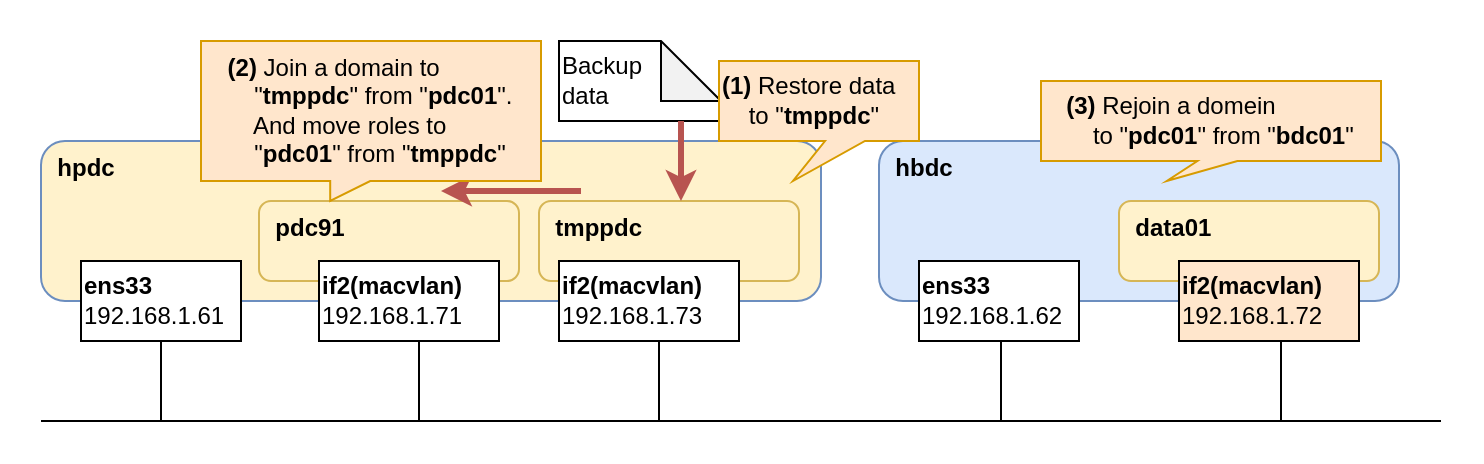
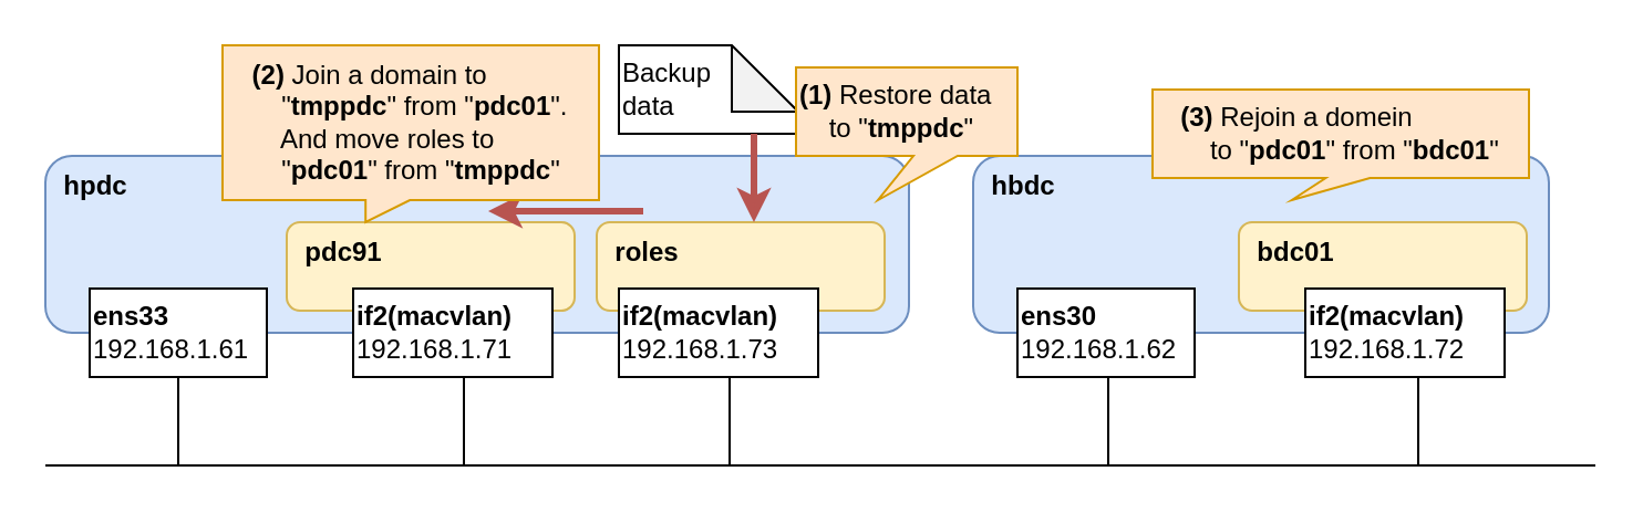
  <mxCell id="0" />
  <mxCell id="1" parent="0" />
- <mxCell id="2" value="&amp;nbsp; &lt;b&gt;hpdc&lt;/b&gt;" style="rounded=1;whiteSpace=wrap;html=1;fillColor=#fff2cc;strokeColor=#6c8ebf;align=left;verticalAlign=top;" parent="1" vertex="1"><mxGeometry x="20" y="70" width="390" height="80" as="geometry" /></mxCell>
+ <mxCell id="2" value="&amp;nbsp; &lt;b&gt;hpdc&lt;/b&gt;" style="rounded=1;whiteSpace=wrap;html=1;fillColor=#dae8fc;strokeColor=#6c8ebf;align=left;verticalAlign=top;" parent="1" vertex="1"><mxGeometry x="20" y="70" width="390" height="80" as="geometry" /></mxCell>
  <mxCell id="3" value="&amp;nbsp; &lt;b&gt;pdc91&lt;/b&gt;" style="rounded=1;whiteSpace=wrap;html=1;align=left;verticalAlign=top;fillColor=#fff2cc;strokeColor=#d6b656;" parent="1" vertex="1"><mxGeometry x="129" y="100" width="130" height="40" as="geometry" /></mxCell>
  <mxCell id="4" value="&lt;b&gt;ens33&lt;/b&gt;&lt;br&gt;192.168.1.61" style="rounded=0;whiteSpace=wrap;html=1;align=left;" parent="1" vertex="1"><mxGeometry x="40" y="130" width="80" height="40" as="geometry" /></mxCell>
  <mxCell id="5" value="&lt;b&gt;if2(macvlan)&lt;/b&gt;&lt;br&gt;192.168.1.71" style="rounded=0;whiteSpace=wrap;html=1;align=left;" parent="1" vertex="1"><mxGeometry x="159" y="130" width="90" height="40" as="geometry" /></mxCell>
  <mxCell id="6" value="&amp;nbsp; &lt;b&gt;hbdc&lt;/b&gt;" style="rounded=1;whiteSpace=wrap;html=1;fillColor=#dae8fc;strokeColor=#6c8ebf;align=left;verticalAlign=top;" parent="1" vertex="1"><mxGeometry x="439" y="70" width="260" height="80" as="geometry" /></mxCell>
- <mxCell id="7" value="&amp;nbsp; &lt;b&gt;data01&lt;/b&gt;" style="rounded=1;whiteSpace=wrap;html=1;align=left;verticalAlign=top;fillColor=#fff2cc;strokeColor=#d6b656;" parent="1" vertex="1"><mxGeometry x="559" y="100" width="130" height="40" as="geometry" /></mxCell>
- <mxCell id="8" value="&lt;b&gt;ens33&lt;br&gt;&lt;/b&gt;192.168.1.62" style="rounded=0;whiteSpace=wrap;html=1;align=left;" parent="1" vertex="1"><mxGeometry x="459" y="130" width="80" height="40" as="geometry" /></mxCell>
- <mxCell id="9" value="&lt;b&gt;if2(macvlan)&lt;/b&gt;&lt;br&gt;192.168.1.72" style="rounded=0;whiteSpace=wrap;html=1;align=left;fillColor=#ffe6cc;" parent="1" vertex="1"><mxGeometry x="589" y="130" width="90" height="40" as="geometry" /></mxCell>
+ <mxCell id="7" value="&amp;nbsp; &lt;b&gt;bdc01&lt;/b&gt;" style="rounded=1;whiteSpace=wrap;html=1;align=left;verticalAlign=top;fillColor=#fff2cc;strokeColor=#d6b656;" parent="1" vertex="1"><mxGeometry x="559" y="100" width="130" height="40" as="geometry" /></mxCell>
+ <mxCell id="8" value="&lt;b&gt;ens30&lt;br&gt;&lt;/b&gt;192.168.1.62" style="rounded=0;whiteSpace=wrap;html=1;align=left;" parent="1" vertex="1"><mxGeometry x="459" y="130" width="80" height="40" as="geometry" /></mxCell>
+ <mxCell id="9" value="&lt;b&gt;if2(macvlan)&lt;/b&gt;&lt;br&gt;192.168.1.72" style="rounded=0;whiteSpace=wrap;html=1;align=left;" parent="1" vertex="1"><mxGeometry x="589" y="130" width="90" height="40" as="geometry" /></mxCell>
  <mxCell id="10" value="" style="endArrow=none;html=1;" parent="1" edge="1"><mxGeometry width="50" height="50" relative="1" as="geometry"><mxPoint x="20" y="210" as="sourcePoint" /><mxPoint x="720" y="210" as="targetPoint" /></mxGeometry></mxCell>
  <mxCell id="11" value="" style="endArrow=none;html=1;exitX=0.5;exitY=1;exitDx=0;exitDy=0;" parent="1" source="4" edge="1"><mxGeometry width="50" height="50" relative="1" as="geometry"><mxPoint x="30" y="220" as="sourcePoint" /><mxPoint x="80" y="210" as="targetPoint" /></mxGeometry></mxCell>
- <mxCell id="12" value="&amp;nbsp; &lt;b&gt;tmppdc&lt;/b&gt;" style="rounded=1;whiteSpace=wrap;html=1;align=left;verticalAlign=top;fillColor=#fff2cc;strokeColor=#d6b656;" vertex="1" parent="1"><mxGeometry x="269" y="100" width="130" height="40" as="geometry" /></mxCell>
+ <mxCell id="12" value="&amp;nbsp; &lt;b&gt;roles&lt;/b&gt;" style="rounded=1;whiteSpace=wrap;html=1;align=left;verticalAlign=top;fillColor=#fff2cc;strokeColor=#d6b656;" vertex="1" parent="1"><mxGeometry x="269" y="100" width="130" height="40" as="geometry" /></mxCell>
  <mxCell id="13" value="&lt;b&gt;if2(macvlan)&lt;/b&gt;&lt;br&gt;192.168.1.73" style="rounded=0;whiteSpace=wrap;html=1;align=left;" vertex="1" parent="1"><mxGeometry x="279" y="130" width="90" height="40" as="geometry" /></mxCell>
  <mxCell id="14" value="Backup&lt;br&gt;data" style="shape=note;whiteSpace=wrap;html=1;backgroundOutline=1;darkOpacity=0.05;align=left;" vertex="1" parent="1"><mxGeometry x="279" y="20" width="81" height="40" as="geometry" /></mxCell>
  <mxCell id="15" value="" style="endArrow=classic;html=1;strokeWidth=3;fillColor=#f8cecc;strokeColor=#b85450;" edge="1" parent="1"><mxGeometry width="50" height="50" relative="1" as="geometry"><mxPoint x="340" y="60" as="sourcePoint" /><mxPoint x="340" y="100" as="targetPoint" /></mxGeometry></mxCell>
  <mxCell id="16" value="" style="endArrow=classic;html=1;strokeWidth=3;fillColor=#f8cecc;strokeColor=#b85450;" edge="1" parent="1"><mxGeometry width="50" height="50" relative="1" as="geometry"><mxPoint x="290" y="95" as="sourcePoint" /><mxPoint x="220" y="95" as="targetPoint" /></mxGeometry></mxCell>
  <mxCell id="17" value="&lt;div style=&quot;text-align: left&quot;&gt;&lt;b&gt;(2)&amp;nbsp;&lt;/b&gt;Join a domain to&lt;/div&gt;&lt;div style=&quot;text-align: left&quot;&gt;&amp;nbsp; &amp;nbsp; &quot;&lt;b&gt;tmppdc&lt;/b&gt;&quot;&amp;nbsp;&lt;span&gt;from&amp;nbsp;&lt;/span&gt;&lt;span&gt;&quot;&lt;/span&gt;&lt;b&gt;pdc01&lt;/b&gt;&lt;span&gt;&quot;.&lt;/span&gt;&lt;/div&gt;&lt;div style=&quot;text-align: left&quot;&gt;&lt;span&gt;&amp;nbsp; &amp;nbsp; And move roles to&lt;/span&gt;&lt;/div&gt;&lt;div style=&quot;text-align: left&quot;&gt;&amp;nbsp; &amp;nbsp; &quot;&lt;b&gt;pdc01&lt;/b&gt;&quot; from &quot;&lt;b&gt;tmppdc&lt;/b&gt;&quot;&lt;/div&gt;" style="shape=callout;whiteSpace=wrap;html=1;perimeter=calloutPerimeter;position2=0.38;size=10;position=0.38;fillColor=#ffe6cc;strokeColor=#d79b00;base=20;" vertex="1" parent="1"><mxGeometry x="100" y="20" width="170" height="80" as="geometry" /></mxCell>
  <mxCell id="18" value="&lt;b&gt;(1)&lt;/b&gt; Restore data&lt;br&gt;&amp;nbsp; &amp;nbsp; to &quot;&lt;b&gt;tmppdc&lt;/b&gt;&quot;" style="shape=callout;whiteSpace=wrap;html=1;perimeter=calloutPerimeter;position2=0.37;size=20;position=0.53;fillColor=#ffe6cc;strokeColor=#d79b00;align=left;" vertex="1" parent="1"><mxGeometry x="359" y="30" width="100" height="60" as="geometry" /></mxCell>
  <mxCell id="19" value="&lt;div style=&quot;text-align: left&quot;&gt;&lt;b&gt;(3)&amp;nbsp;&lt;/b&gt;Rejoin a domein&lt;/div&gt;&lt;div style=&quot;text-align: left&quot;&gt;&amp;nbsp; &amp;nbsp; to &quot;&lt;b&gt;pdc01&lt;/b&gt;&quot; from &quot;&lt;b&gt;bdc01&lt;/b&gt;&quot;&lt;/div&gt;" style="shape=callout;whiteSpace=wrap;html=1;perimeter=calloutPerimeter;position2=0.37;size=10;position=0.46;fillColor=#ffe6cc;strokeColor=#d79b00;" vertex="1" parent="1"><mxGeometry x="520" y="40" width="170" height="50" as="geometry" /></mxCell>
  <mxCell id="20" value="" style="endArrow=none;html=1;exitX=0.5;exitY=1;exitDx=0;exitDy=0;" edge="1" parent="1"><mxGeometry width="50" height="50" relative="1" as="geometry"><mxPoint x="209" y="170" as="sourcePoint" /><mxPoint x="209" y="210" as="targetPoint" /></mxGeometry></mxCell>
  <mxCell id="21" value="" style="endArrow=none;html=1;exitX=0.5;exitY=1;exitDx=0;exitDy=0;" edge="1" parent="1"><mxGeometry width="50" height="50" relative="1" as="geometry"><mxPoint x="329" y="170" as="sourcePoint" /><mxPoint x="329" y="210" as="targetPoint" /></mxGeometry></mxCell>
  <mxCell id="22" value="" style="endArrow=none;html=1;exitX=0.5;exitY=1;exitDx=0;exitDy=0;" edge="1" parent="1"><mxGeometry width="50" height="50" relative="1" as="geometry"><mxPoint x="500" y="170" as="sourcePoint" /><mxPoint x="500" y="210" as="targetPoint" /></mxGeometry></mxCell>
  <mxCell id="23" value="" style="endArrow=none;html=1;exitX=0.5;exitY=1;exitDx=0;exitDy=0;" edge="1" parent="1"><mxGeometry width="50" height="50" relative="1" as="geometry"><mxPoint x="640" y="170" as="sourcePoint" /><mxPoint x="640" y="210" as="targetPoint" /></mxGeometry></mxCell>
